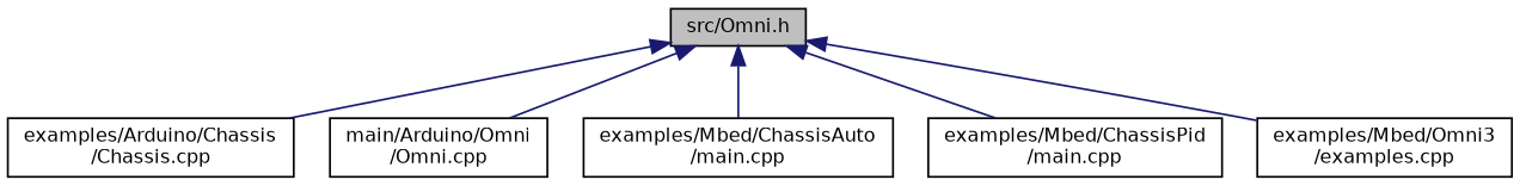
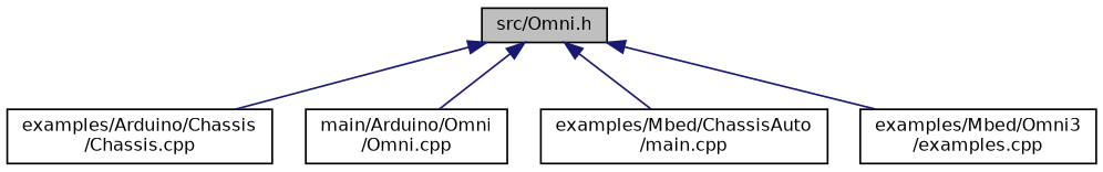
  digraph {
    fontname="DejaVu Sans"
    node [color=black fillcolor=white fontname="DejaVu Sans" fontsize=10 shape=record style=filled]
    edge [color=midnightblue dir=back fontname="DejaVu Sans" fontsize=10 labelfontname=Helvetica labelfontsize=10 style=solid]
    n1 [fillcolor=grey75 fontcolor=black height=0.2 label="src/Omni.h" width=0.4]
    n2 [height=0.2 label="examples/Arduino/Chassis\l/Chassis.cpp" width=0.4]
    n3 [height=0.2 label="main/Arduino/Omni\l/Omni.cpp" width=0.4]
    n4 [height=0.2 label="examples/Mbed/ChassisAuto\l/main.cpp" width=0.4]
-   n5 [height=0.2 label="examples/Mbed/ChassisPid\l/main.cpp" width=0.4]
    n6 [height=0.2 label="examples/Mbed/Omni3\l/examples.cpp" width=0.4]
    n1 -> n2
    n1 -> n3
    n1 -> n4
-   n1 -> n5
    n1 -> n6
  }
